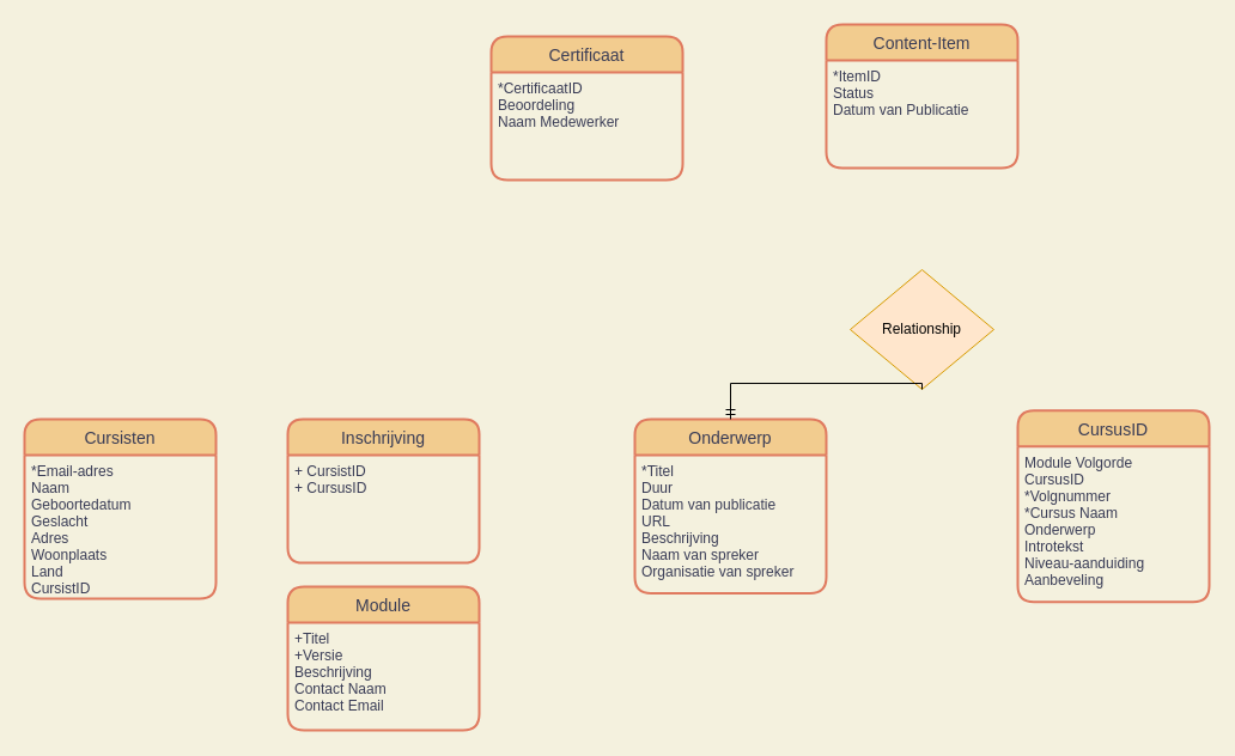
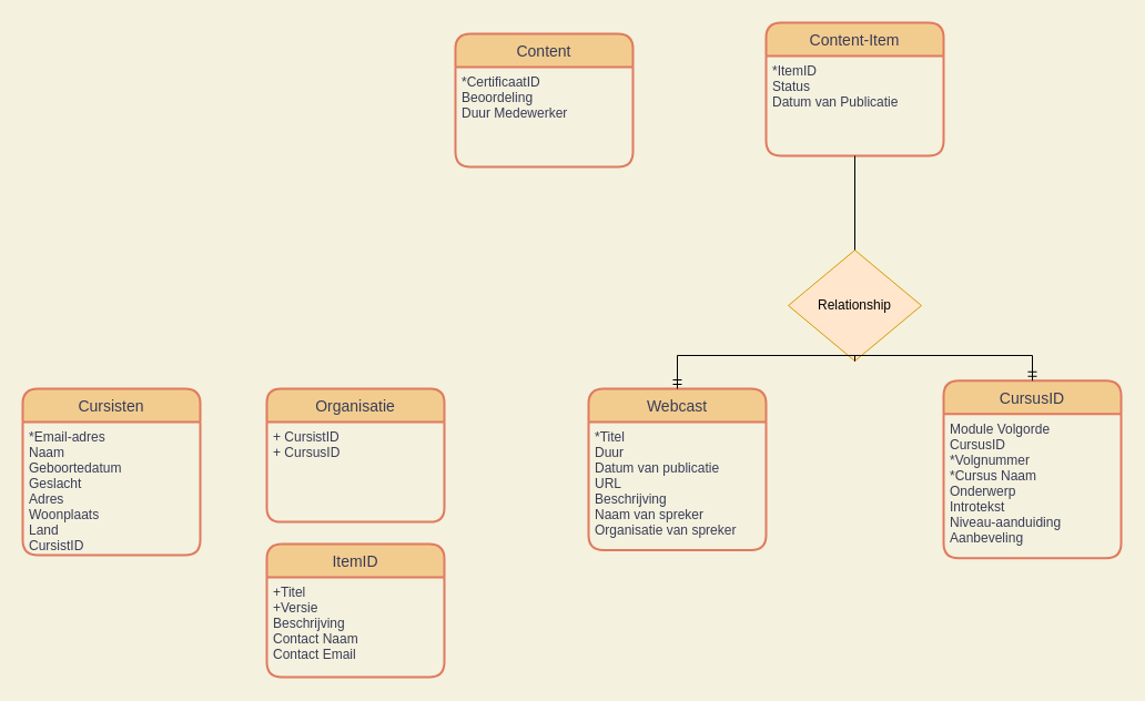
  <mxCell id="0" />
  <mxCell id="1" parent="0" />
  <mxCell id="2" value="CursusID" style="swimlane;childLayout=stackLayout;horizontal=1;startSize=30;horizontalStack=0;rounded=1;fontSize=14;fontStyle=0;strokeWidth=2;resizeParent=0;resizeLast=1;shadow=0;dashed=0;align=center;fillColor=#F2CC8F;strokeColor=#E07A5F;fontColor=#393C56;" parent="1" vertex="1"><mxGeometry x="850" y="342.75" width="160" height="160" as="geometry" /></mxCell>
  <mxCell id="3" value="Module Volgorde&#10;CursusID&#10;*Volgnummer&#10;*Cursus Naam&#10;Onderwerp&#10;Introtekst&#10;Niveau-aanduiding&#10;Aanbeveling" style="align=left;strokeColor=none;fillColor=none;spacingLeft=4;fontSize=12;verticalAlign=top;resizable=0;rotatable=0;part=1;fontColor=#393C56;" parent="2" vertex="1"><mxGeometry y="30" width="160" height="130" as="geometry" /></mxCell>
- <mxCell id="4" value="Onderwerp" style="swimlane;childLayout=stackLayout;horizontal=1;startSize=30;horizontalStack=0;rounded=1;fontSize=14;fontStyle=0;strokeWidth=2;resizeParent=0;resizeLast=1;shadow=0;dashed=0;align=center;fillColor=#F2CC8F;strokeColor=#E07A5F;fontColor=#393C56;" parent="1" vertex="1"><mxGeometry x="530" y="350" width="160" height="145.5" as="geometry" /></mxCell>
+ <mxCell id="4" value="Webcast" style="swimlane;childLayout=stackLayout;horizontal=1;startSize=30;horizontalStack=0;rounded=1;fontSize=14;fontStyle=0;strokeWidth=2;resizeParent=0;resizeLast=1;shadow=0;dashed=0;align=center;fillColor=#F2CC8F;strokeColor=#E07A5F;fontColor=#393C56;" parent="1" vertex="1"><mxGeometry x="530" y="350" width="160" height="145.5" as="geometry" /></mxCell>
  <mxCell id="5" value="*Titel&#10;Duur&#10;Datum van publicatie&#10;URL&#10;Beschrijving&#10;Naam van spreker&#10;Organisatie van spreker" style="align=left;strokeColor=none;fillColor=none;spacingLeft=4;fontSize=12;verticalAlign=top;resizable=0;rotatable=0;part=1;fontColor=#393C56;" parent="4" vertex="1"><mxGeometry y="30" width="160" height="115.5" as="geometry" /></mxCell>
  <mxCell id="6" value="Cursisten" style="swimlane;childLayout=stackLayout;horizontal=1;startSize=30;horizontalStack=0;rounded=1;fontSize=14;fontStyle=0;strokeWidth=2;resizeParent=0;resizeLast=1;shadow=0;dashed=0;align=center;fillColor=#F2CC8F;strokeColor=#E07A5F;fontColor=#393C56;" vertex="1" parent="1"><mxGeometry x="20" y="350" width="160" height="150" as="geometry" /></mxCell>
  <mxCell id="7" value="*Email-adres&#10;Naam&#10;Geboortedatum&#10;Geslacht&#10;Adres&#10;Woonplaats&#10;Land&#10;CursistID" style="align=left;strokeColor=none;fillColor=none;spacingLeft=4;fontSize=12;verticalAlign=top;resizable=0;rotatable=0;part=1;fontColor=#393C56;" vertex="1" parent="6"><mxGeometry y="30" width="160" height="120" as="geometry" /></mxCell>
  <mxCell id="8" value="Content-Item" style="swimlane;childLayout=stackLayout;horizontal=1;startSize=30;horizontalStack=0;rounded=1;fontSize=14;fontStyle=0;strokeWidth=2;resizeParent=0;resizeLast=1;shadow=0;dashed=0;align=center;fillColor=#F2CC8F;strokeColor=#E07A5F;fontColor=#393C56;" vertex="1" parent="1"><mxGeometry x="690" y="20" width="160" height="120" as="geometry" /></mxCell>
  <mxCell id="9" value="*ItemID&#10;Status&#10;Datum van Publicatie" style="align=left;strokeColor=none;fillColor=none;spacingLeft=4;fontSize=12;verticalAlign=top;resizable=0;rotatable=0;part=1;fontColor=#393C56;" vertex="1" parent="8"><mxGeometry y="30" width="160" height="90" as="geometry" /></mxCell>
- <mxCell id="10" value="Inschrijving" style="swimlane;childLayout=stackLayout;horizontal=1;startSize=30;horizontalStack=0;rounded=1;fontSize=14;fontStyle=0;strokeWidth=2;resizeParent=0;resizeLast=1;shadow=0;dashed=0;align=center;arcSize=14;fillColor=#F2CC8F;strokeColor=#E07A5F;fontColor=#393C56;" vertex="1" parent="1"><mxGeometry x="240" y="350" width="160" height="120" as="geometry" /></mxCell>
+ <mxCell id="10" value="Organisatie" style="swimlane;childLayout=stackLayout;horizontal=1;startSize=30;horizontalStack=0;rounded=1;fontSize=14;fontStyle=0;strokeWidth=2;resizeParent=0;resizeLast=1;shadow=0;dashed=0;align=center;arcSize=14;fillColor=#F2CC8F;strokeColor=#E07A5F;fontColor=#393C56;" vertex="1" parent="1"><mxGeometry x="240" y="350" width="160" height="120" as="geometry" /></mxCell>
  <mxCell id="11" value="+ CursistID&#10;+ CursusID&#10;" style="align=left;strokeColor=none;fillColor=none;spacingLeft=4;fontSize=12;verticalAlign=top;resizable=0;rotatable=0;part=1;fontColor=#393C56;" vertex="1" parent="10"><mxGeometry y="30" width="160" height="90" as="geometry" /></mxCell>
- <mxCell id="12" value="Certificaat" style="swimlane;childLayout=stackLayout;horizontal=1;startSize=30;horizontalStack=0;rounded=1;fontSize=14;fontStyle=0;strokeWidth=2;resizeParent=0;resizeLast=1;shadow=0;dashed=0;align=center;fillColor=#F2CC8F;strokeColor=#E07A5F;fontColor=#393C56;" vertex="1" parent="1"><mxGeometry x="410" y="30" width="160" height="120" as="geometry" /></mxCell>
- <mxCell id="13" value="*CertificaatID&#10;Beoordeling&#10;Naam Medewerker&#10;" style="align=left;strokeColor=none;fillColor=none;spacingLeft=4;fontSize=12;verticalAlign=top;resizable=0;rotatable=0;part=1;fontColor=#393C56;" vertex="1" parent="12"><mxGeometry y="30" width="160" height="90" as="geometry" /></mxCell>
- <mxCell id="14" value="Module" style="swimlane;childLayout=stackLayout;horizontal=1;startSize=30;horizontalStack=0;rounded=1;fontSize=14;fontStyle=0;strokeWidth=2;resizeParent=0;resizeLast=1;shadow=0;dashed=0;align=center;fillColor=#F2CC8F;strokeColor=#E07A5F;fontColor=#393C56;" vertex="1" parent="1"><mxGeometry x="240" y="490" width="160" height="120" as="geometry" /></mxCell>
+ <mxCell id="12" value="Content" style="swimlane;childLayout=stackLayout;horizontal=1;startSize=30;horizontalStack=0;rounded=1;fontSize=14;fontStyle=0;strokeWidth=2;resizeParent=0;resizeLast=1;shadow=0;dashed=0;align=center;fillColor=#F2CC8F;strokeColor=#E07A5F;fontColor=#393C56;" vertex="1" parent="1"><mxGeometry x="410" y="30" width="160" height="120" as="geometry" /></mxCell>
+ <mxCell id="13" value="*CertificaatID&#10;Beoordeling&#10;Duur Medewerker&#10;" style="align=left;strokeColor=none;fillColor=none;spacingLeft=4;fontSize=12;verticalAlign=top;resizable=0;rotatable=0;part=1;fontColor=#393C56;" vertex="1" parent="12"><mxGeometry y="30" width="160" height="90" as="geometry" /></mxCell>
+ <mxCell id="14" value="ItemID" style="swimlane;childLayout=stackLayout;horizontal=1;startSize=30;horizontalStack=0;rounded=1;fontSize=14;fontStyle=0;strokeWidth=2;resizeParent=0;resizeLast=1;shadow=0;dashed=0;align=center;fillColor=#F2CC8F;strokeColor=#E07A5F;fontColor=#393C56;" vertex="1" parent="1"><mxGeometry x="240" y="490" width="160" height="120" as="geometry" /></mxCell>
  <mxCell id="15" value="+Titel&#10;+Versie&#10;Beschrijving&#10;Contact Naam&#10;Contact Email" style="align=left;strokeColor=none;fillColor=none;spacingLeft=4;fontSize=12;verticalAlign=top;resizable=0;rotatable=0;part=1;fontColor=#393C56;" vertex="1" parent="14"><mxGeometry y="30" width="160" height="90" as="geometry" /></mxCell>
  <mxCell id="16" value="Relationship" style="shape=rhombus;perimeter=rhombusPerimeter;whiteSpace=wrap;html=1;align=center;labelBackgroundColor=none;labelBorderColor=none;fillColor=#ffe6cc;strokeColor=#d79b00;" vertex="1" parent="1"><mxGeometry x="710" y="225" width="120" height="100" as="geometry" /></mxCell>
+ <mxCell id="17" value="" style="endArrow=none;html=1;rounded=0;exitX=0.5;exitY=1;exitDx=0;exitDy=0;entryX=0.5;entryY=0;entryDx=0;entryDy=0;" edge="1" parent="1" source="9" target="16"><mxGeometry relative="1" as="geometry"><mxPoint x="650" y="190" as="sourcePoint" /><mxPoint x="810" y="190" as="targetPoint" /></mxGeometry></mxCell>
+ <mxCell id="18" value="" style="edgeStyle=orthogonalEdgeStyle;fontSize=12;html=1;endArrow=ERmandOne;rounded=0;exitX=0.5;exitY=1;exitDx=0;exitDy=0;entryX=0.5;entryY=0;entryDx=0;entryDy=0;" edge="1" parent="1" source="16" target="2"><mxGeometry width="100" height="100" relative="1" as="geometry"><mxPoint x="720" y="440" as="sourcePoint" /><mxPoint x="820" y="340" as="targetPoint" /><Array as="points"><mxPoint x="770" y="320" /><mxPoint x="930" y="320" /></Array></mxGeometry></mxCell>
  <mxCell id="19" value="" style="edgeStyle=orthogonalEdgeStyle;fontSize=12;html=1;endArrow=ERmandOne;rounded=0;exitX=0.5;exitY=1;exitDx=0;exitDy=0;entryX=0.5;entryY=0;entryDx=0;entryDy=0;" edge="1" parent="1" source="16" target="4"><mxGeometry width="100" height="100" relative="1" as="geometry"><mxPoint x="820" y="255" as="sourcePoint" /><mxPoint x="980" y="312.75" as="targetPoint" /><Array as="points"><mxPoint x="770" y="320" /><mxPoint x="610" y="320" /></Array></mxGeometry></mxCell>
